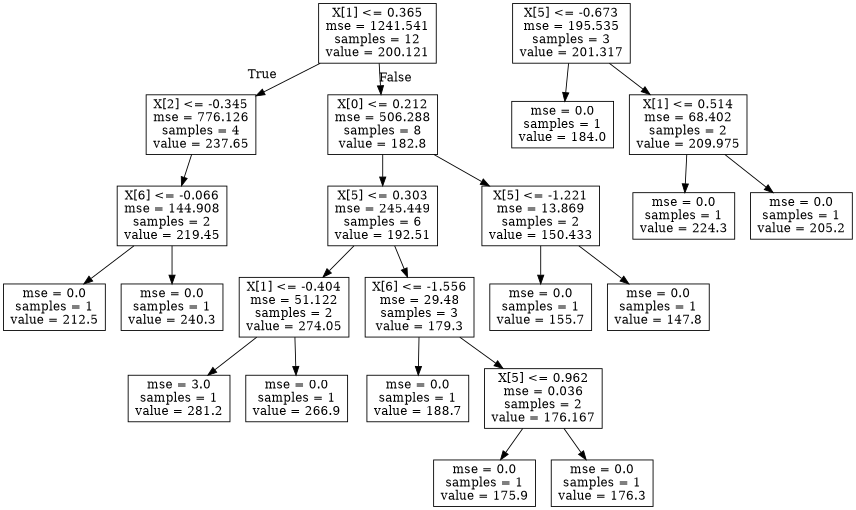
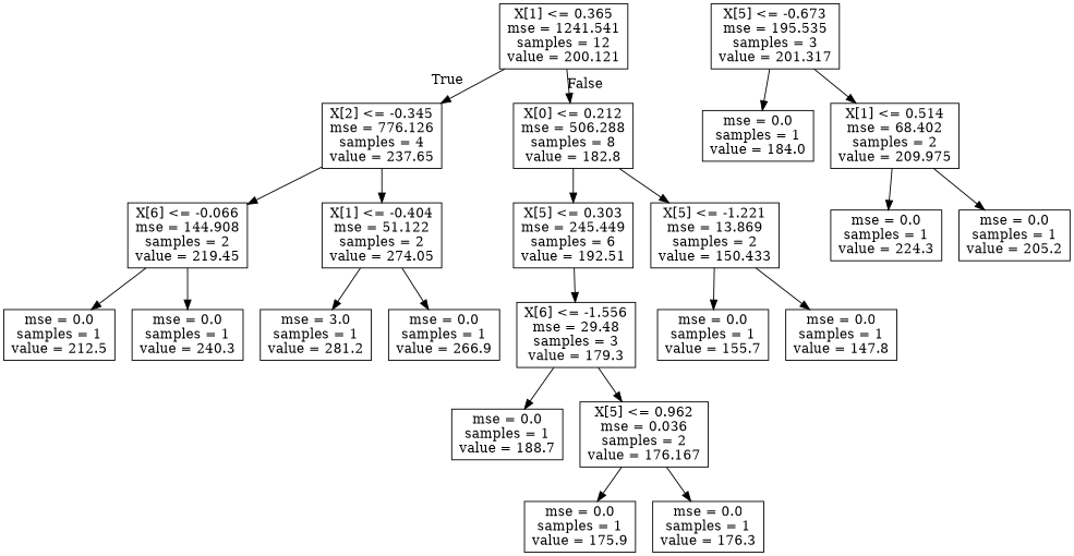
  digraph {
    node [shape=box]
    n1 [label="X[1] <= 0.365\nmse = 1241.541\nsamples = 12\nvalue = 200.121"]
    n2 [label="X[2] <= -0.345\nmse = 776.126\nsamples = 4\nvalue = 237.65"]
    n3 [label="X[0] <= 0.212\nmse = 506.288\nsamples = 8\nvalue = 182.8"]
    n4 [label="X[6] <= -0.066\nmse = 144.908\nsamples = 2\nvalue = 219.45"]
    n5 [label="X[1] <= -0.404\nmse = 51.122\nsamples = 2\nvalue = 274.05"]
    n6 [label="X[5] <= 0.303\nmse = 245.449\nsamples = 6\nvalue = 192.51"]
    n7 [label="X[5] <= -1.221\nmse = 13.869\nsamples = 2\nvalue = 150.433"]
    n8 [label="mse = 0.0\nsamples = 1\nvalue = 212.5"]
    n9 [label="mse = 0.0\nsamples = 1\nvalue = 240.3"]
    n10 [label="mse = 3.0\nsamples = 1\nvalue = 281.2"]
    n11 [label="mse = 0.0\nsamples = 1\nvalue = 266.9"]
    n12 [label="X[6] <= -1.556\nmse = 29.48\nsamples = 3\nvalue = 179.3"]
    n13 [label="mse = 0.0\nsamples = 1\nvalue = 155.7"]
    n14 [label="mse = 0.0\nsamples = 1\nvalue = 147.8"]
    n15 [label="X[5] <= -0.673\nmse = 195.535\nsamples = 3\nvalue = 201.317"]
    n16 [label="mse = 0.0\nsamples = 1\nvalue = 184.0"]
    n17 [label="X[1] <= 0.514\nmse = 68.402\nsamples = 2\nvalue = 209.975"]
    n18 [label="mse = 0.0\nsamples = 1\nvalue = 188.7"]
    n19 [label="X[5] <= 0.962\nmse = 0.036\nsamples = 2\nvalue = 176.167"]
    n20 [label="mse = 0.0\nsamples = 1\nvalue = 224.3"]
    n21 [label="mse = 0.0\nsamples = 1\nvalue = 205.2"]
    n22 [label="mse = 0.0\nsamples = 1\nvalue = 175.9"]
    n23 [label="mse = 0.0\nsamples = 1\nvalue = 176.3"]
    n1 -> n2 [headlabel=True labelangle=45 labeldistance=2.5]
    n1 -> n3 [headlabel=False labelangle=-45 labeldistance=2.5]
    n2 -> n4
-   n6 -> n5
+   n2 -> n5
    n3 -> n6
    n3 -> n7
    n4 -> n8
    n4 -> n9
    n5 -> n10
    n5 -> n11
    n6 -> n12
    n7 -> n13
    n7 -> n14
    n12 -> n18
    n12 -> n19
    n15 -> n16
    n15 -> n17
    n17 -> n20
    n17 -> n21
    n19 -> n22
    n19 -> n23
  }
